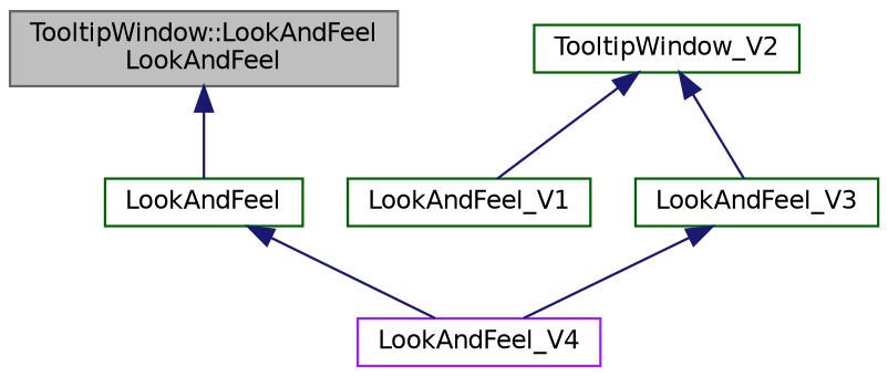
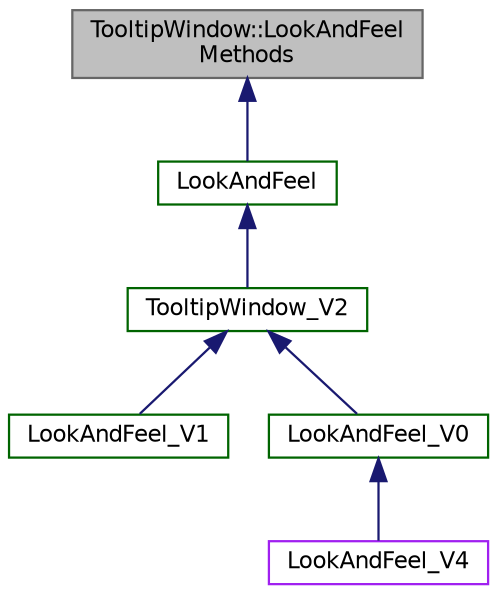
  digraph {
    node [color=darkgreen fontname=Helvetica fontsize=10 shape=record]
    edge [color=midnightblue dir=back fontname=Helvetica fontsize=10 labelfontname=Helvetica labelfontsize=10 style=solid]
-   n1 [color=gray40 fillcolor=grey75 fontcolor=black height=0.2 label="TooltipWindow::LookAndFeel\lLookAndFeel" style=filled width=0.4]
+   n1 [color=gray40 fillcolor=grey75 fontcolor=black height=0.2 label="TooltipWindow::LookAndFeel\lMethods" style=filled width=0.4]
    n2 [height=0.2 label=LookAndFeel width=0.4]
    n3 [height=0.2 label=TooltipWindow_V2 width=0.4]
    n4 [height=0.2 label=LookAndFeel_V1 width=0.4]
-   n5 [height=0.2 label=LookAndFeel_V3 width=0.4]
+   n5 [height=0.2 label=LookAndFeel_V0 width=0.4]
    n6 [color=purple height=0.2 label=LookAndFeel_V4 width=0.4]
    n1 -> n2
-   n2 -> n6
+   n2 -> n3
    n3 -> n4
    n3 -> n5
    n5 -> n6
  }
